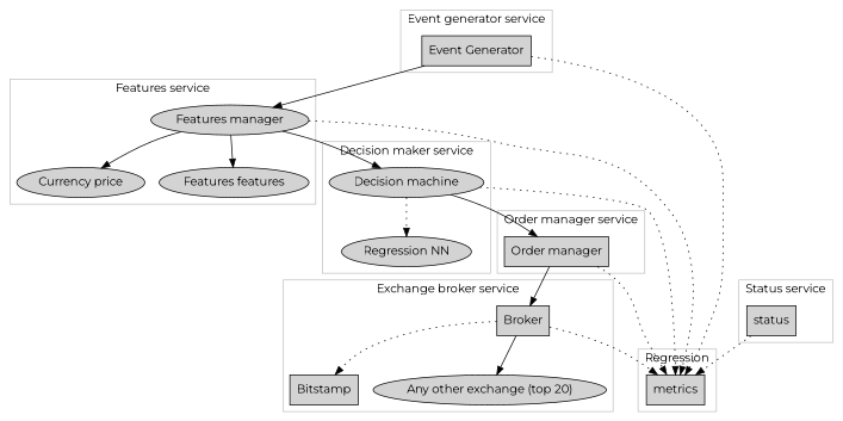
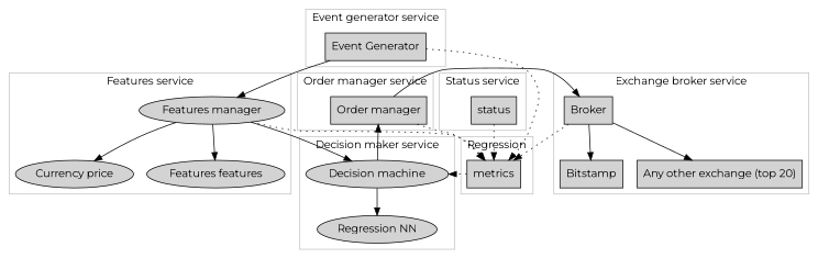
  digraph {
    fontname=Montserrat
    node [fontname=Montserrat shape=box style=filled]
    edge [fontname=Montserrat]
    n1 [label="Event Generator"]
    n2 [label="Features manager" shape=""]
    n3 [label="Currency price" shape=""]
    n4 [label="Features features" shape=""]
    n5 [label="Decision machine" shape=""]
    n6 [label="Regression NN" shape=""]
    n7 [label="Order manager"]
    n8 [label=Broker]
    n9 [label=Bitstamp]
-   n10 [label="Any other exchange (top 20)" shape=ellipse]
+   n10 [label="Any other exchange (top 20)"]
    status [lable="Status service"]
    metrics [lable="Metrics service"]
    subgraph cluster_1 {
      color=grey
      label="Event generator service"
      n1
    }
    subgraph cluster_2 {
      color=grey
      label="Features service"
      n2
      n3
      n4
    }
    subgraph cluster_3 {
      color=grey
      label="Decision maker service"
      n5
      n6
    }
    subgraph cluster_4 {
      color=grey
      label="Order manager service"
      n7
    }
    subgraph cluster_5 {
      color=grey
      label="Exchange broker service"
      n8
      n9
      n10
    }
    subgraph cluster_6 {
      color=grey
      label="Status service"
      status
    }
    subgraph cluster_7 {
      color=grey
      label=Regression
      metrics
    }
    n1 -> n2
    n1 -> metrics [style=dotted]
    n2 -> n3
    n2 -> n4
    n2 -> n5
    n2 -> metrics [style=dotted]
-   n5 -> n6 [style=dotted]
+   n5 -> n6
    n5 -> n7
-   n5 -> metrics [style=dotted]
+   metrics -> n5 [style=dotted]
    n7 -> n8
    n7 -> metrics [style=dotted]
-   n8 -> n9 [style=dotted]
+   n8 -> n9
    n8 -> n10
    n8 -> metrics [style=dotted]
    status -> metrics [style=dotted]
  }
